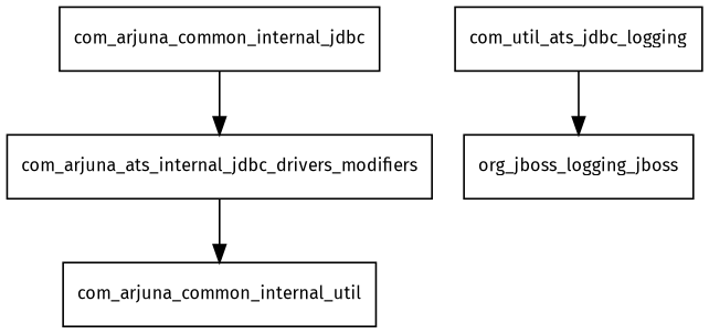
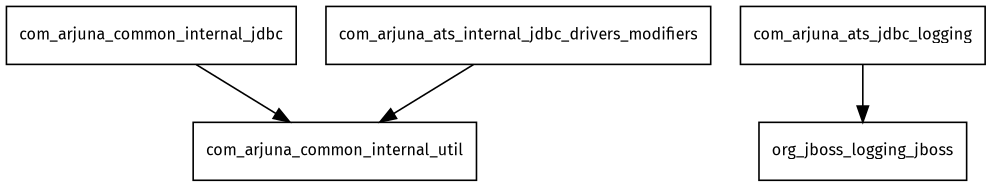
  digraph {
    fontname="Fira Sans"
    node [fontname="Fira Sans" fontsize=10.0 shape=box]
    edge [fontname="Fira Sans"]
    n1 [label=com_arjuna_common_internal_jdbc]
    com_arjuna_common_internal_util
    com_arjuna_ats_internal_jdbc_drivers_modifiers
    n4 [label=org_jboss_logging_jboss]
-   com_arjuna_ats_jdbc_logging [label=com_util_ats_jdbc_logging]
-   n1 -> com_arjuna_ats_internal_jdbc_drivers_modifiers
+   com_arjuna_ats_jdbc_logging
+   n1 -> com_arjuna_common_internal_util
    com_arjuna_ats_internal_jdbc_drivers_modifiers -> com_arjuna_common_internal_util
    com_arjuna_ats_jdbc_logging -> n4
  }
